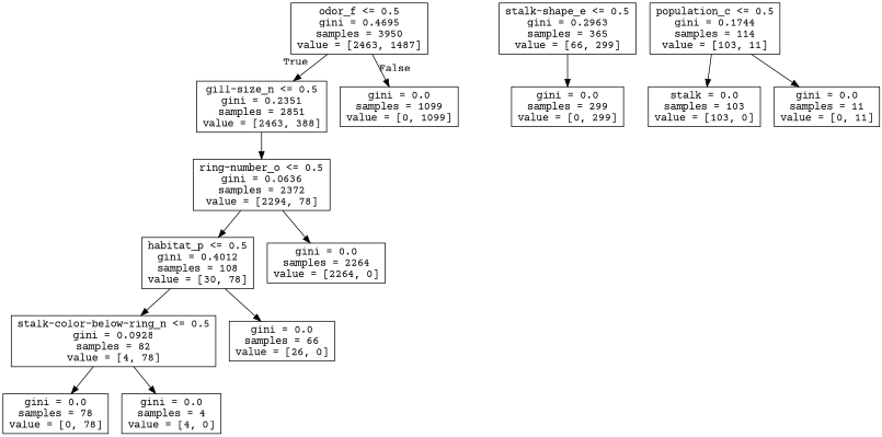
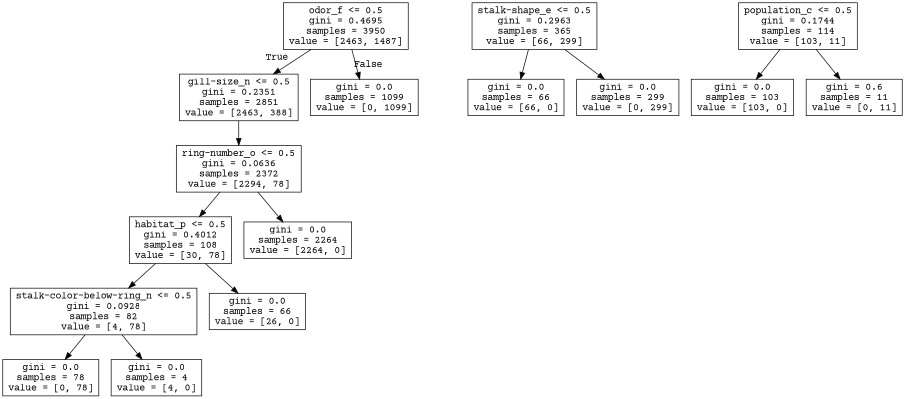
  digraph {
    fontname="Courier Prime"
    node [fontname="Courier Prime" shape=box]
    edge [fontname="Courier Prime"]
    n1 [label="odor_f <= 0.5\ngini = 0.4695\nsamples = 3950\nvalue = [2463, 1487]"]
    n2 [label="gill-size_n <= 0.5\ngini = 0.2351\nsamples = 2851\nvalue = [2463, 388]"]
    n3 [label="gini = 0.0\nsamples = 1099\nvalue = [0, 1099]"]
    n4 [label="ring-number_o <= 0.5\ngini = 0.0636\nsamples = 2372\nvalue = [2294, 78]"]
    n5 [label="habitat_p <= 0.5\ngini = 0.4012\nsamples = 108\nvalue = [30, 78]"]
    n6 [label="gini = 0.0\nsamples = 2264\nvalue = [2264, 0]"]
    n7 [label="stalk-color-below-ring_n <= 0.5\ngini = 0.0928\nsamples = 82\nvalue = [4, 78]"]
    n8 [label="gini = 0.0\nsamples = 66\nvalue = [26, 0]"]
    n9 [label="gini = 0.0\nsamples = 78\nvalue = [0, 78]"]
    n10 [label="gini = 0.0\nsamples = 4\nvalue = [4, 0]"]
    n11 [label="stalk-shape_e <= 0.5\ngini = 0.2963\nsamples = 365\nvalue = [66, 299]"]
+   n12 [label="gini = 0.0\nsamples = 66\nvalue = [66, 0]"]
    n13 [label="gini = 0.0\nsamples = 299\nvalue = [0, 299]"]
    n14 [label="population_c <= 0.5\ngini = 0.1744\nsamples = 114\nvalue = [103, 11]"]
-   n15 [label="stalk = 0.0\nsamples = 103\nvalue = [103, 0]"]
-   n16 [label="gini = 0.0\nsamples = 11\nvalue = [0, 11]"]
+   n15 [label="gini = 0.0\nsamples = 103\nvalue = [103, 0]"]
+   n16 [label="gini = 0.6\nsamples = 11\nvalue = [0, 11]"]
    n1 -> n2 [headlabel=True labelangle=45 labeldistance=2.5]
    n1 -> n3 [headlabel=False labelangle=-45 labeldistance=2.5]
    n2 -> n4
    n4 -> n5
    n4 -> n6
    n5 -> n7
    n5 -> n8
    n7 -> n9
    n7 -> n10
+   n11 -> n12
    n11 -> n13
    n14 -> n15
    n14 -> n16
  }
